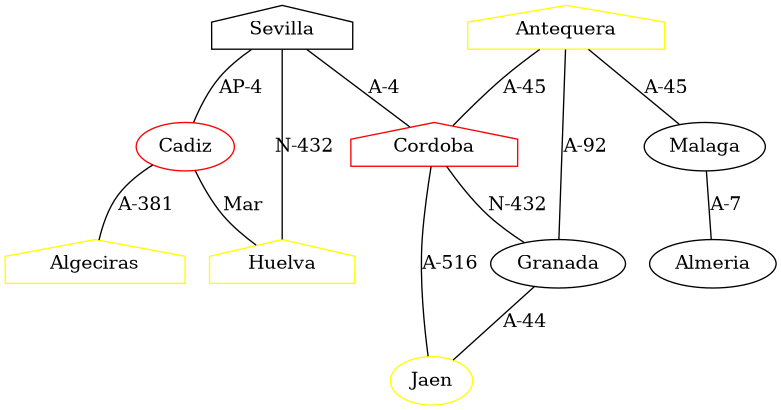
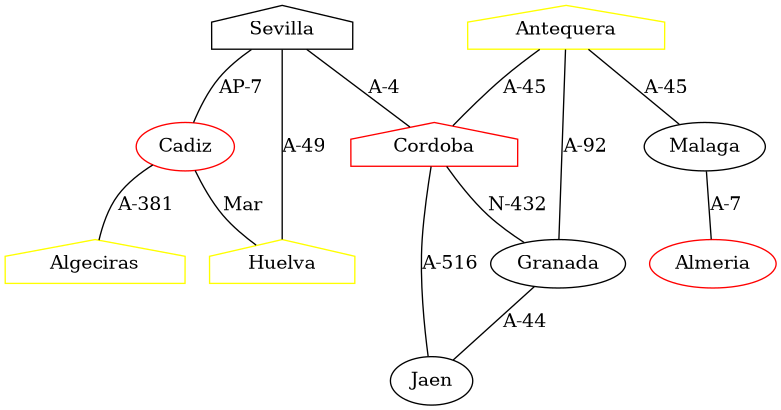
  strict graph {
    node [shape=house color=yellow]
    edge [style=solid]
    n1 [label=Sevilla color=""]
    n2 [color=red label=Cadiz shape=ellipse]
    n3 [label=Huelva]
    n4 [color=red label=Cordoba]
    n5 [label=Algeciras]
    n6 [label=Granada shape=ellipse color=""]
-   n7 [label=Jaen shape=ellipse]
+   n7 [color=black label=Jaen shape=ellipse]
    n8 [label=Antequera]
    n9 [label=Malaga shape=ellipse color=""]
-   n10 [color=black label=Almeria shape=ellipse]
-   n1 -- n2 [label="AP-4"]
-   n1 -- n3 [label="N-432"]
+   n10 [color=red label=Almeria shape=ellipse]
+   n1 -- n2 [label="AP-7"]
+   n1 -- n3 [label="A-49"]
    n1 -- n4 [label="A-4"]
    n2 -- n3 [label=Mar]
    n2 -- n5 [label="A-381"]
    n4 -- n6 [label="N-432"]
    n4 -- n7 [label="A-516"]
    n6 -- n7 [label="A-44"]
    n8 -- n4 [label="A-45"]
    n8 -- n6 [label="A-92"]
    n8 -- n9 [label="A-45"]
    n9 -- n10 [label="A-7"]
  }
